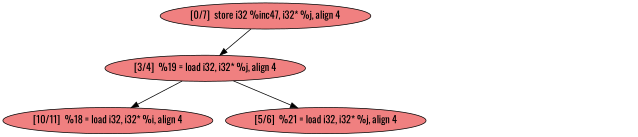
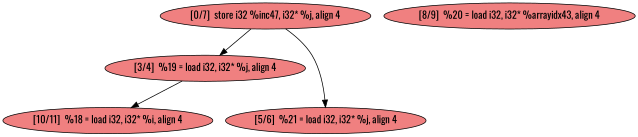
  digraph {
    fontname=Oswald
    node [fillcolor=lightcoral fontname=Oswald shape=ellipse style=filled]
    edge [fontname=Oswald]
    n1 [label="[10/11]  %18 = load i32, i32* %i, align 4"]
    n2 [label="[0/7]  store i32 %inc47, i32* %j, align 4"]
    n3 [label="[3/4]  %19 = load i32, i32* %j, align 4"]
    n4 [label="[5/6]  %21 = load i32, i32* %j, align 4"]
+   n5 [label="[8/9]  %20 = load i32, i32* %arrayidx43, align 4"]
    n2 -> n3
-   n3 -> n4
+   n2 -> n4
    n3 -> n1
  }
